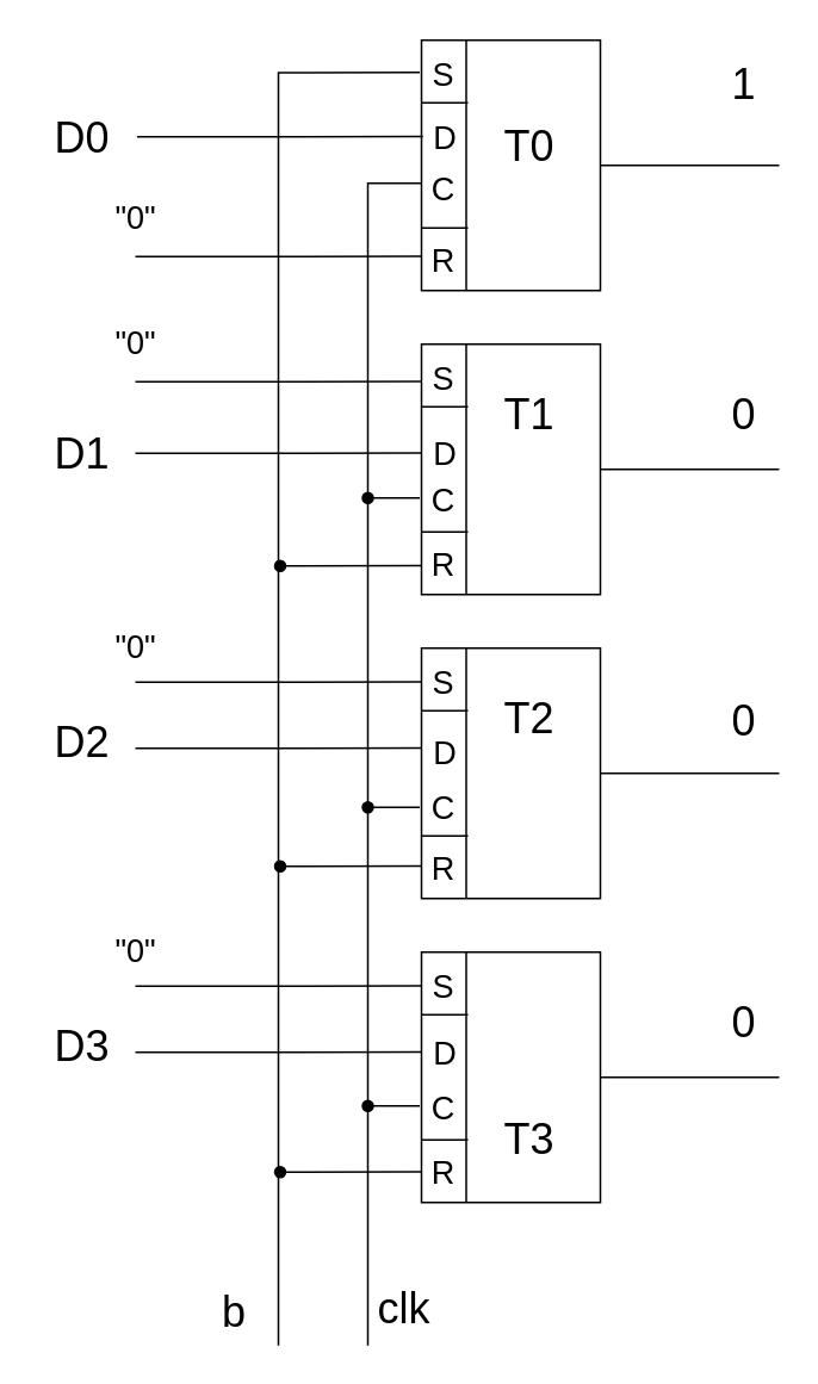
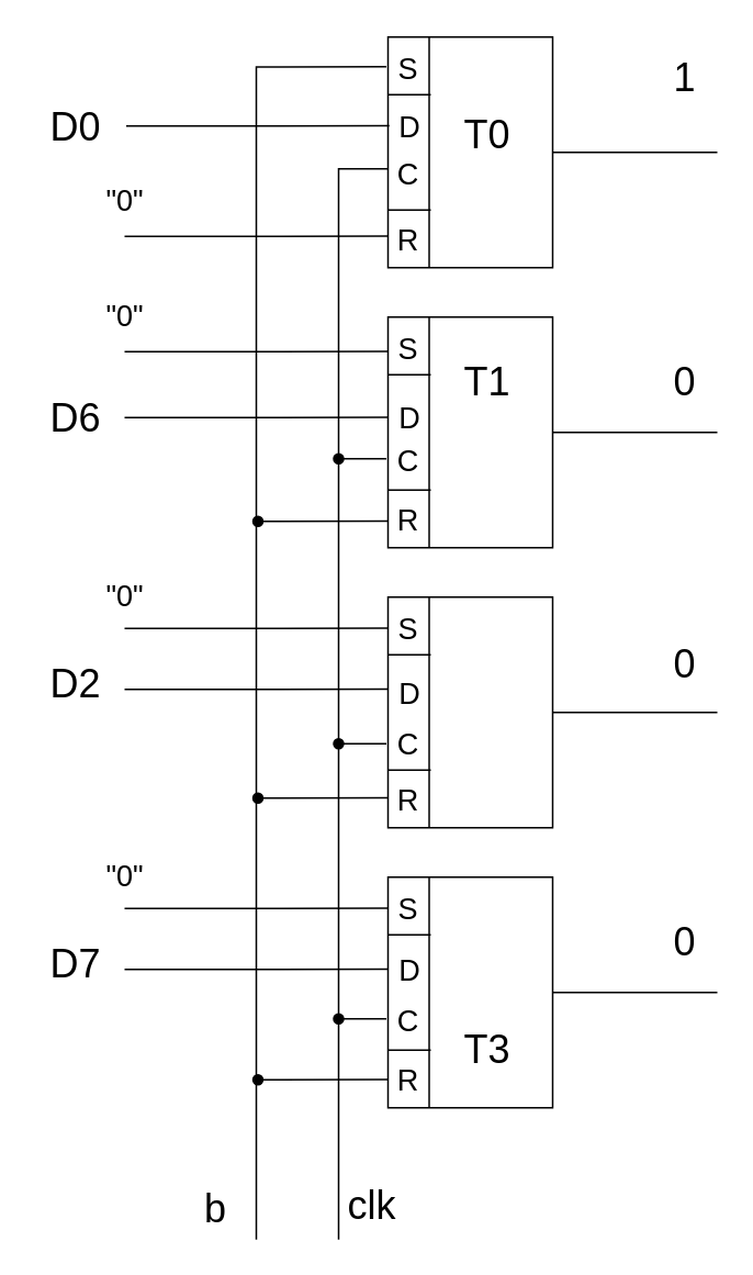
  <mxCell id="0" />
  <mxCell id="1" parent="0" />
  <mxCell id="2" style="edgeStyle=orthogonalEdgeStyle;rounded=0;orthogonalLoop=1;jettySize=auto;html=1;exitX=1;exitY=0.5;exitDx=0;exitDy=0;endArrow=none;endFill=0;" parent="1" source="3" edge="1"><mxGeometry relative="1" as="geometry"><mxPoint x="435" y="92" as="targetPoint" /></mxGeometry></mxCell>
  <mxCell id="3" value="" style="rounded=0;whiteSpace=wrap;html=1;" parent="1" vertex="1"><mxGeometry x="235" y="22" width="100" height="140" as="geometry" /></mxCell>
  <mxCell id="4" value="" style="endArrow=none;html=1;rounded=0;entryX=0.25;entryY=0;entryDx=0;entryDy=0;exitX=0.25;exitY=1;exitDx=0;exitDy=0;" parent="1" source="3" target="3" edge="1"><mxGeometry width="50" height="50" relative="1" as="geometry"><mxPoint x="85" y="172" as="sourcePoint" /><mxPoint x="135" y="122" as="targetPoint" /></mxGeometry></mxCell>
  <mxCell id="5" value="" style="endArrow=none;html=1;rounded=0;entryX=0;entryY=0.25;entryDx=0;entryDy=0;" parent="1" target="3" edge="1"><mxGeometry width="50" height="50" relative="1" as="geometry"><mxPoint x="261" y="57" as="sourcePoint" /><mxPoint x="115" y="62" as="targetPoint" /></mxGeometry></mxCell>
  <mxCell id="6" value="" style="endArrow=none;html=1;rounded=0;entryX=0;entryY=0.75;entryDx=0;entryDy=0;" parent="1" target="3" edge="1"><mxGeometry width="50" height="50" relative="1" as="geometry"><mxPoint x="261" y="127" as="sourcePoint" /><mxPoint x="245" y="113" as="targetPoint" /></mxGeometry></mxCell>
  <mxCell id="7" style="edgeStyle=orthogonalEdgeStyle;rounded=0;orthogonalLoop=1;jettySize=auto;html=1;exitX=1;exitY=0.5;exitDx=0;exitDy=0;endArrow=none;endFill=0;" parent="1" source="8" edge="1"><mxGeometry relative="1" as="geometry"><mxPoint x="435" y="262" as="targetPoint" /></mxGeometry></mxCell>
  <mxCell id="8" value="" style="rounded=0;whiteSpace=wrap;html=1;" parent="1" vertex="1"><mxGeometry x="235" y="192" width="100" height="140" as="geometry" /></mxCell>
  <mxCell id="9" value="" style="endArrow=none;html=1;rounded=0;entryX=0.25;entryY=0;entryDx=0;entryDy=0;exitX=0.25;exitY=1;exitDx=0;exitDy=0;" parent="1" source="8" target="8" edge="1"><mxGeometry width="50" height="50" relative="1" as="geometry"><mxPoint x="85" y="342" as="sourcePoint" /><mxPoint x="135" y="292" as="targetPoint" /></mxGeometry></mxCell>
  <mxCell id="10" value="" style="endArrow=none;html=1;rounded=0;entryX=0;entryY=0.25;entryDx=0;entryDy=0;" parent="1" target="8" edge="1"><mxGeometry width="50" height="50" relative="1" as="geometry"><mxPoint x="261" y="227" as="sourcePoint" /><mxPoint x="115" y="232" as="targetPoint" /></mxGeometry></mxCell>
  <mxCell id="11" value="" style="endArrow=none;html=1;rounded=0;entryX=0;entryY=0.75;entryDx=0;entryDy=0;" parent="1" target="8" edge="1"><mxGeometry width="50" height="50" relative="1" as="geometry"><mxPoint x="261" y="297" as="sourcePoint" /><mxPoint x="245" y="283" as="targetPoint" /></mxGeometry></mxCell>
  <mxCell id="12" style="edgeStyle=orthogonalEdgeStyle;rounded=0;orthogonalLoop=1;jettySize=auto;html=1;exitX=1;exitY=0.5;exitDx=0;exitDy=0;endArrow=none;endFill=0;" parent="1" source="13" edge="1"><mxGeometry relative="1" as="geometry"><mxPoint x="435" y="432" as="targetPoint" /></mxGeometry></mxCell>
  <mxCell id="13" value="" style="rounded=0;whiteSpace=wrap;html=1;" parent="1" vertex="1"><mxGeometry x="235" y="362" width="100" height="140" as="geometry" /></mxCell>
  <mxCell id="14" value="" style="endArrow=none;html=1;rounded=0;entryX=0.25;entryY=0;entryDx=0;entryDy=0;exitX=0.25;exitY=1;exitDx=0;exitDy=0;" parent="1" source="13" target="13" edge="1"><mxGeometry width="50" height="50" relative="1" as="geometry"><mxPoint x="85" y="512" as="sourcePoint" /><mxPoint x="135" y="462" as="targetPoint" /></mxGeometry></mxCell>
  <mxCell id="15" value="" style="endArrow=none;html=1;rounded=0;entryX=0;entryY=0.25;entryDx=0;entryDy=0;" parent="1" target="13" edge="1"><mxGeometry width="50" height="50" relative="1" as="geometry"><mxPoint x="261" y="397" as="sourcePoint" /><mxPoint x="115" y="402" as="targetPoint" /></mxGeometry></mxCell>
  <mxCell id="16" value="" style="endArrow=none;html=1;rounded=0;entryX=0;entryY=0.75;entryDx=0;entryDy=0;" parent="1" target="13" edge="1"><mxGeometry width="50" height="50" relative="1" as="geometry"><mxPoint x="261" y="467" as="sourcePoint" /><mxPoint x="245" y="453" as="targetPoint" /></mxGeometry></mxCell>
  <mxCell id="17" style="edgeStyle=orthogonalEdgeStyle;rounded=0;orthogonalLoop=1;jettySize=auto;html=1;exitX=1;exitY=0.5;exitDx=0;exitDy=0;endArrow=none;endFill=0;" parent="1" source="18" edge="1"><mxGeometry relative="1" as="geometry"><mxPoint x="435" y="602" as="targetPoint" /></mxGeometry></mxCell>
  <mxCell id="18" value="" style="rounded=0;whiteSpace=wrap;html=1;" parent="1" vertex="1"><mxGeometry x="235" y="532" width="100" height="140" as="geometry" /></mxCell>
  <mxCell id="19" value="" style="endArrow=none;html=1;rounded=0;entryX=0.25;entryY=0;entryDx=0;entryDy=0;exitX=0.25;exitY=1;exitDx=0;exitDy=0;" parent="1" source="18" target="18" edge="1"><mxGeometry width="50" height="50" relative="1" as="geometry"><mxPoint x="85" y="682" as="sourcePoint" /><mxPoint x="135" y="632" as="targetPoint" /></mxGeometry></mxCell>
  <mxCell id="20" value="" style="endArrow=none;html=1;rounded=0;entryX=0;entryY=0.25;entryDx=0;entryDy=0;" parent="1" target="18" edge="1"><mxGeometry width="50" height="50" relative="1" as="geometry"><mxPoint x="261" y="567" as="sourcePoint" /><mxPoint x="115" y="572" as="targetPoint" /></mxGeometry></mxCell>
  <mxCell id="21" value="" style="endArrow=none;html=1;rounded=0;entryX=0;entryY=0.75;entryDx=0;entryDy=0;" parent="1" target="18" edge="1"><mxGeometry width="50" height="50" relative="1" as="geometry"><mxPoint x="261" y="637" as="sourcePoint" /><mxPoint x="245" y="623" as="targetPoint" /></mxGeometry></mxCell>
  <mxCell id="22" value="" style="endArrow=none;html=1;rounded=0;entryX=-0.01;entryY=0.129;entryDx=0;entryDy=0;entryPerimeter=0;edgeStyle=orthogonalEdgeStyle;" parent="1" target="3" edge="1"><mxGeometry width="50" height="50" relative="1" as="geometry"><mxPoint x="155" y="752" as="sourcePoint" /><mxPoint x="155" y="32" as="targetPoint" /><Array as="points"><mxPoint x="155" y="40" /></Array></mxGeometry></mxCell>
  <mxCell id="23" value="&lt;font style=&quot;font-size: 24px&quot;&gt;T0&lt;/font&gt;" style="text;html=1;align=center;verticalAlign=middle;resizable=0;points=[];autosize=1;strokeColor=none;fillColor=none;" parent="1" vertex="1"><mxGeometry x="275" y="72" width="40" height="20" as="geometry" /></mxCell>
  <mxCell id="24" value="&lt;font style=&quot;font-size: 24px&quot;&gt;T1&lt;/font&gt;&lt;span style=&quot;color: rgba(0 , 0 , 0 , 0) ; font-family: monospace ; font-size: 0px&quot;&gt;%3CmxGraphModel%3E%3Croot%3E%3CmxCell%20id%3D%220%22%2F%3E%3CmxCell%20id%3D%221%22%20parent%3D%220%22%2F%3E%3CmxCell%20id%3D%222%22%20value%3D%22%26lt%3Bfont%20style%3D%26quot%3Bfont-size%3A%2024px%26quot%3B%26gt%3BT0%26lt%3B%2Ffont%26gt%3B%22%20style%3D%22text%3Bhtml%3D1%3Balign%3Dcenter%3BverticalAlign%3Dmiddle%3Bresizable%3D0%3Bpoints%3D%5B%5D%3Bautosize%3D1%3BstrokeColor%3Dnone%3BfillColor%3Dnone%3B%22%20vertex%3D%221%22%20parent%3D%221%22%3E%3CmxGeometry%20x%3D%22400%22%20y%3D%22160%22%20width%3D%2240%22%20height%3D%2220%22%20as%3D%22geometry%22%2F%3E%3C%2FmxCell%3E%3C%2Froot%3E%3C%2FmxGraphModel%3E&lt;/span&gt;" style="text;html=1;align=center;verticalAlign=middle;resizable=0;points=[];autosize=1;strokeColor=none;fillColor=none;" parent="1" vertex="1"><mxGeometry x="275" y="217" width="40" height="30" as="geometry" /></mxCell>
- <mxCell id="25" value="&lt;font style=&quot;font-size: 24px&quot;&gt;T2&lt;/font&gt;" style="text;html=1;align=center;verticalAlign=middle;resizable=0;points=[];autosize=1;strokeColor=none;fillColor=none;" parent="1" vertex="1"><mxGeometry x="275" y="392" width="40" height="20" as="geometry" /></mxCell>
  <mxCell id="26" value="&lt;font style=&quot;font-size: 24px&quot;&gt;T3&lt;/font&gt;" style="text;html=1;align=center;verticalAlign=middle;resizable=0;points=[];autosize=1;strokeColor=none;fillColor=none;" parent="1" vertex="1"><mxGeometry x="275" y="627" width="40" height="20" as="geometry" /></mxCell>
  <mxCell id="27" value="" style="endArrow=none;html=1;rounded=0;fontSize=24;entryX=-0.022;entryY=0.885;entryDx=0;entryDy=0;entryPerimeter=0;startArrow=oval;startFill=1;" parent="1" edge="1"><mxGeometry width="50" height="50" relative="1" as="geometry"><mxPoint x="156" y="316" as="sourcePoint" /><mxPoint x="234.8" y="315.9" as="targetPoint" /></mxGeometry></mxCell>
  <mxCell id="28" value="" style="endArrow=none;html=1;rounded=0;fontSize=24;entryX=-0.022;entryY=0.885;entryDx=0;entryDy=0;entryPerimeter=0;startArrow=oval;startFill=1;" parent="1" edge="1"><mxGeometry width="50" height="50" relative="1" as="geometry"><mxPoint x="156" y="484" as="sourcePoint" /><mxPoint x="234.8" y="483.9" as="targetPoint" /></mxGeometry></mxCell>
  <mxCell id="29" value="" style="endArrow=none;html=1;rounded=0;fontSize=24;entryX=-0.022;entryY=0.885;entryDx=0;entryDy=0;entryPerimeter=0;startArrow=oval;startFill=1;" parent="1" edge="1"><mxGeometry width="50" height="50" relative="1" as="geometry"><mxPoint x="156" y="655" as="sourcePoint" /><mxPoint x="234.8" y="654.9" as="targetPoint" /></mxGeometry></mxCell>
  <mxCell id="30" value="" style="endArrow=none;html=1;rounded=0;fontSize=24;entryX=-0.022;entryY=0.885;entryDx=0;entryDy=0;entryPerimeter=0;" parent="1" edge="1"><mxGeometry width="50" height="50" relative="1" as="geometry"><mxPoint x="76" y="76" as="sourcePoint" /><mxPoint x="235.8" y="75.9" as="targetPoint" /></mxGeometry></mxCell>
  <mxCell id="31" value="" style="endArrow=none;html=1;rounded=0;fontSize=24;entryX=-0.022;entryY=0.885;entryDx=0;entryDy=0;entryPerimeter=0;" parent="1" edge="1"><mxGeometry width="50" height="50" relative="1" as="geometry"><mxPoint x="75" y="253" as="sourcePoint" /><mxPoint x="234.8" y="252.9" as="targetPoint" /></mxGeometry></mxCell>
  <mxCell id="32" value="" style="endArrow=none;html=1;rounded=0;fontSize=24;entryX=-0.022;entryY=0.885;entryDx=0;entryDy=0;entryPerimeter=0;" parent="1" edge="1"><mxGeometry width="50" height="50" relative="1" as="geometry"><mxPoint x="75" y="418" as="sourcePoint" /><mxPoint x="234.8" y="417.9" as="targetPoint" /></mxGeometry></mxCell>
  <mxCell id="33" value="" style="endArrow=none;html=1;rounded=0;fontSize=24;entryX=-0.022;entryY=0.885;entryDx=0;entryDy=0;entryPerimeter=0;" parent="1" edge="1"><mxGeometry width="50" height="50" relative="1" as="geometry"><mxPoint x="75" y="588" as="sourcePoint" /><mxPoint x="234.8" y="587.9" as="targetPoint" /></mxGeometry></mxCell>
  <mxCell id="34" value="" style="endArrow=none;html=1;rounded=0;entryX=-0.01;entryY=0.129;entryDx=0;entryDy=0;entryPerimeter=0;edgeStyle=orthogonalEdgeStyle;" parent="1" edge="1"><mxGeometry width="50" height="50" relative="1" as="geometry"><mxPoint x="205" y="752" as="sourcePoint" /><mxPoint x="235" y="102" as="targetPoint" /><Array as="points"><mxPoint x="205" y="102" /></Array></mxGeometry></mxCell>
  <mxCell id="35" value="" style="endArrow=none;html=1;rounded=0;fontSize=24;entryX=-0.01;entryY=0.614;entryDx=0;entryDy=0;entryPerimeter=0;startArrow=oval;startFill=1;" parent="1" target="8" edge="1"><mxGeometry width="50" height="50" relative="1" as="geometry"><mxPoint x="205" y="278" as="sourcePoint" /><mxPoint x="105" y="172" as="targetPoint" /></mxGeometry></mxCell>
  <mxCell id="36" value="" style="endArrow=none;html=1;rounded=0;fontSize=24;entryX=-0.01;entryY=0.614;entryDx=0;entryDy=0;entryPerimeter=0;startArrow=oval;startFill=1;" parent="1" edge="1"><mxGeometry width="50" height="50" relative="1" as="geometry"><mxPoint x="205" y="451" as="sourcePoint" /><mxPoint x="234" y="450.96" as="targetPoint" /></mxGeometry></mxCell>
  <mxCell id="37" value="" style="endArrow=none;html=1;rounded=0;fontSize=24;entryX=-0.01;entryY=0.614;entryDx=0;entryDy=0;entryPerimeter=0;startArrow=oval;startFill=1;" parent="1" edge="1"><mxGeometry width="50" height="50" relative="1" as="geometry"><mxPoint x="205" y="618" as="sourcePoint" /><mxPoint x="234" y="617.96" as="targetPoint" /></mxGeometry></mxCell>
  <mxCell id="38" value="1" style="text;html=1;align=center;verticalAlign=middle;resizable=0;points=[];autosize=1;strokeColor=none;fillColor=none;fontSize=24;" parent="1" vertex="1"><mxGeometry x="400" y="32" width="30" height="30" as="geometry" /></mxCell>
  <mxCell id="39" value="0" style="text;html=1;align=center;verticalAlign=middle;resizable=0;points=[];autosize=1;strokeColor=none;fillColor=none;fontSize=24;" parent="1" vertex="1"><mxGeometry x="400" y="217" width="30" height="30" as="geometry" /></mxCell>
  <mxCell id="40" value="0" style="text;html=1;align=center;verticalAlign=middle;resizable=0;points=[];autosize=1;strokeColor=none;fillColor=none;fontSize=24;" parent="1" vertex="1"><mxGeometry x="400" y="388" width="30" height="30" as="geometry" /></mxCell>
  <mxCell id="41" value="0" style="text;html=1;align=center;verticalAlign=middle;resizable=0;points=[];autosize=1;strokeColor=none;fillColor=none;fontSize=24;" parent="1" vertex="1"><mxGeometry x="400" y="557" width="30" height="30" as="geometry" /></mxCell>
  <mxCell id="42" value="b" style="text;html=1;align=center;verticalAlign=middle;resizable=0;points=[];autosize=1;strokeColor=none;fillColor=none;fontSize=24;" parent="1" vertex="1"><mxGeometry x="115" y="719" width="30" height="30" as="geometry" /></mxCell>
  <mxCell id="43" value="clk" style="text;html=1;align=center;verticalAlign=middle;resizable=0;points=[];autosize=1;strokeColor=none;fillColor=none;fontSize=24;" parent="1" vertex="1"><mxGeometry x="205" y="717" width="40" height="30" as="geometry" /></mxCell>
  <mxCell id="44" value="D0" style="text;html=1;align=center;verticalAlign=middle;resizable=0;points=[];autosize=1;strokeColor=none;fillColor=none;fontSize=24;" parent="1" vertex="1"><mxGeometry x="20" y="62" width="50" height="30" as="geometry" /></mxCell>
  <mxCell id="45" value="D2" style="text;html=1;align=center;verticalAlign=middle;resizable=0;points=[];autosize=1;strokeColor=none;fillColor=none;fontSize=24;" parent="1" vertex="1"><mxGeometry x="20" y="400" width="50" height="30" as="geometry" /></mxCell>
- <mxCell id="46" value="D3" style="text;html=1;align=center;verticalAlign=middle;resizable=0;points=[];autosize=1;strokeColor=none;fillColor=none;fontSize=24;" parent="1" vertex="1"><mxGeometry x="20" y="570" width="50" height="30" as="geometry" /></mxCell>
+ <mxCell id="46" value="D7" style="text;html=1;align=center;verticalAlign=middle;resizable=0;points=[];autosize=1;strokeColor=none;fillColor=none;fontSize=24;" parent="1" vertex="1"><mxGeometry x="20" y="570" width="50" height="30" as="geometry" /></mxCell>
  <mxCell id="47" value="&lt;font style=&quot;font-size: 18px&quot;&gt;S&lt;/font&gt;" style="text;html=1;align=center;verticalAlign=middle;resizable=0;points=[];autosize=1;strokeColor=none;fillColor=none;fontSize=24;" parent="1" vertex="1"><mxGeometry x="232" y="20" width="30" height="40" as="geometry" /></mxCell>
  <mxCell id="48" value="&lt;font style=&quot;font-size: 18px&quot;&gt;S&lt;/font&gt;" style="text;html=1;align=center;verticalAlign=middle;resizable=0;points=[];autosize=1;strokeColor=none;fillColor=none;fontSize=24;" parent="1" vertex="1"><mxGeometry x="232" y="190" width="30" height="40" as="geometry" /></mxCell>
  <mxCell id="49" value="&lt;font style=&quot;font-size: 18px&quot;&gt;S&lt;/font&gt;" style="text;html=1;align=center;verticalAlign=middle;resizable=0;points=[];autosize=1;strokeColor=none;fillColor=none;fontSize=24;" parent="1" vertex="1"><mxGeometry x="232" y="360" width="30" height="40" as="geometry" /></mxCell>
  <mxCell id="50" value="&lt;font style=&quot;font-size: 18px&quot;&gt;S&lt;/font&gt;" style="text;html=1;align=center;verticalAlign=middle;resizable=0;points=[];autosize=1;strokeColor=none;fillColor=none;fontSize=24;" parent="1" vertex="1"><mxGeometry x="232" y="530" width="30" height="40" as="geometry" /></mxCell>
  <mxCell id="51" value="R" style="text;html=1;align=center;verticalAlign=middle;resizable=0;points=[];autosize=1;strokeColor=none;fillColor=none;fontSize=18;" parent="1" vertex="1"><mxGeometry x="232" y="131" width="30" height="30" as="geometry" /></mxCell>
  <mxCell id="52" value="R" style="text;html=1;align=center;verticalAlign=middle;resizable=0;points=[];autosize=1;strokeColor=none;fillColor=none;fontSize=18;" parent="1" vertex="1"><mxGeometry x="232" y="301" width="30" height="30" as="geometry" /></mxCell>
  <mxCell id="53" value="R" style="text;html=1;align=center;verticalAlign=middle;resizable=0;points=[];autosize=1;strokeColor=none;fillColor=none;fontSize=18;" parent="1" vertex="1"><mxGeometry x="232" y="471" width="30" height="30" as="geometry" /></mxCell>
  <mxCell id="54" value="R" style="text;html=1;align=center;verticalAlign=middle;resizable=0;points=[];autosize=1;strokeColor=none;fillColor=none;fontSize=18;" parent="1" vertex="1"><mxGeometry x="232" y="641" width="30" height="30" as="geometry" /></mxCell>
  <mxCell id="55" value="D" style="text;html=1;align=center;verticalAlign=middle;resizable=0;points=[];autosize=1;strokeColor=none;fillColor=none;fontSize=18;" parent="1" vertex="1"><mxGeometry x="233" y="62" width="30" height="30" as="geometry" /></mxCell>
  <mxCell id="56" value="D" style="text;html=1;align=center;verticalAlign=middle;resizable=0;points=[];autosize=1;strokeColor=none;fillColor=none;fontSize=18;" parent="1" vertex="1"><mxGeometry x="233" y="239" width="30" height="30" as="geometry" /></mxCell>
  <mxCell id="57" value="D" style="text;html=1;align=center;verticalAlign=middle;resizable=0;points=[];autosize=1;strokeColor=none;fillColor=none;fontSize=18;" parent="1" vertex="1"><mxGeometry x="233" y="406" width="30" height="30" as="geometry" /></mxCell>
  <mxCell id="58" value="D" style="text;html=1;align=center;verticalAlign=middle;resizable=0;points=[];autosize=1;strokeColor=none;fillColor=none;fontSize=18;" parent="1" vertex="1"><mxGeometry x="233" y="574" width="30" height="30" as="geometry" /></mxCell>
  <mxCell id="59" value="C" style="text;html=1;align=center;verticalAlign=middle;resizable=0;points=[];autosize=1;strokeColor=none;fillColor=none;fontSize=18;" parent="1" vertex="1"><mxGeometry x="232" y="91" width="30" height="30" as="geometry" /></mxCell>
  <mxCell id="60" value="C" style="text;html=1;align=center;verticalAlign=middle;resizable=0;points=[];autosize=1;strokeColor=none;fillColor=none;fontSize=18;" parent="1" vertex="1"><mxGeometry x="232" y="265" width="30" height="30" as="geometry" /></mxCell>
  <mxCell id="61" value="C" style="text;html=1;align=center;verticalAlign=middle;resizable=0;points=[];autosize=1;strokeColor=none;fillColor=none;fontSize=18;" parent="1" vertex="1"><mxGeometry x="232" y="437" width="30" height="30" as="geometry" /></mxCell>
  <mxCell id="62" value="C" style="text;html=1;align=center;verticalAlign=middle;resizable=0;points=[];autosize=1;strokeColor=none;fillColor=none;fontSize=18;" parent="1" vertex="1"><mxGeometry x="232" y="605" width="30" height="30" as="geometry" /></mxCell>
  <mxCell id="63" value="" style="endArrow=none;html=1;rounded=0;fontSize=24;entryX=-0.022;entryY=0.885;entryDx=0;entryDy=0;entryPerimeter=0;" parent="1" edge="1"><mxGeometry width="50" height="50" relative="1" as="geometry"><mxPoint x="75" y="213" as="sourcePoint" /><mxPoint x="234.8" y="212.9" as="targetPoint" /></mxGeometry></mxCell>
  <mxCell id="64" value="" style="endArrow=none;html=1;rounded=0;fontSize=24;entryX=-0.022;entryY=0.885;entryDx=0;entryDy=0;entryPerimeter=0;" parent="1" edge="1"><mxGeometry width="50" height="50" relative="1" as="geometry"><mxPoint x="75" y="143" as="sourcePoint" /><mxPoint x="234.8" y="142.9" as="targetPoint" /></mxGeometry></mxCell>
  <mxCell id="65" value="" style="endArrow=none;html=1;rounded=0;fontSize=24;entryX=-0.022;entryY=0.885;entryDx=0;entryDy=0;entryPerimeter=0;" parent="1" edge="1"><mxGeometry width="50" height="50" relative="1" as="geometry"><mxPoint x="75" y="381" as="sourcePoint" /><mxPoint x="234.8" y="380.9" as="targetPoint" /></mxGeometry></mxCell>
  <mxCell id="66" value="" style="endArrow=none;html=1;rounded=0;fontSize=24;entryX=-0.022;entryY=0.885;entryDx=0;entryDy=0;entryPerimeter=0;" parent="1" edge="1"><mxGeometry width="50" height="50" relative="1" as="geometry"><mxPoint x="75" y="551" as="sourcePoint" /><mxPoint x="234.8" y="550.9" as="targetPoint" /></mxGeometry></mxCell>
  <mxCell id="67" value="&quot;0&quot;" style="text;html=1;align=center;verticalAlign=middle;resizable=0;points=[];autosize=1;strokeColor=none;fillColor=none;fontSize=18;" parent="1" vertex="1"><mxGeometry x="55" y="107" width="40" height="30" as="geometry" /></mxCell>
  <mxCell id="68" value="&quot;0&quot;" style="text;html=1;align=center;verticalAlign=middle;resizable=0;points=[];autosize=1;strokeColor=none;fillColor=none;fontSize=18;" parent="1" vertex="1"><mxGeometry x="55" y="177" width="40" height="30" as="geometry" /></mxCell>
  <mxCell id="69" value="&quot;0&quot;" style="text;html=1;align=center;verticalAlign=middle;resizable=0;points=[];autosize=1;strokeColor=none;fillColor=none;fontSize=18;" parent="1" vertex="1"><mxGeometry x="55" y="347" width="40" height="30" as="geometry" /></mxCell>
  <mxCell id="70" value="&quot;0&quot;" style="text;html=1;align=center;verticalAlign=middle;resizable=0;points=[];autosize=1;strokeColor=none;fillColor=none;fontSize=18;" parent="1" vertex="1"><mxGeometry x="55" y="517" width="40" height="30" as="geometry" /></mxCell>
- <mxCell id="71" value="D1" style="text;html=1;align=center;verticalAlign=middle;resizable=0;points=[];autosize=1;strokeColor=none;fillColor=none;fontSize=24;" vertex="1" parent="1"><mxGeometry x="20" y="239" width="50" height="30" as="geometry" /></mxCell>
+ <mxCell id="71" value="D6" style="text;html=1;align=center;verticalAlign=middle;resizable=0;points=[];autosize=1;strokeColor=none;fillColor=none;fontSize=24;" vertex="1" parent="1"><mxGeometry x="20" y="239" width="50" height="30" as="geometry" /></mxCell>
